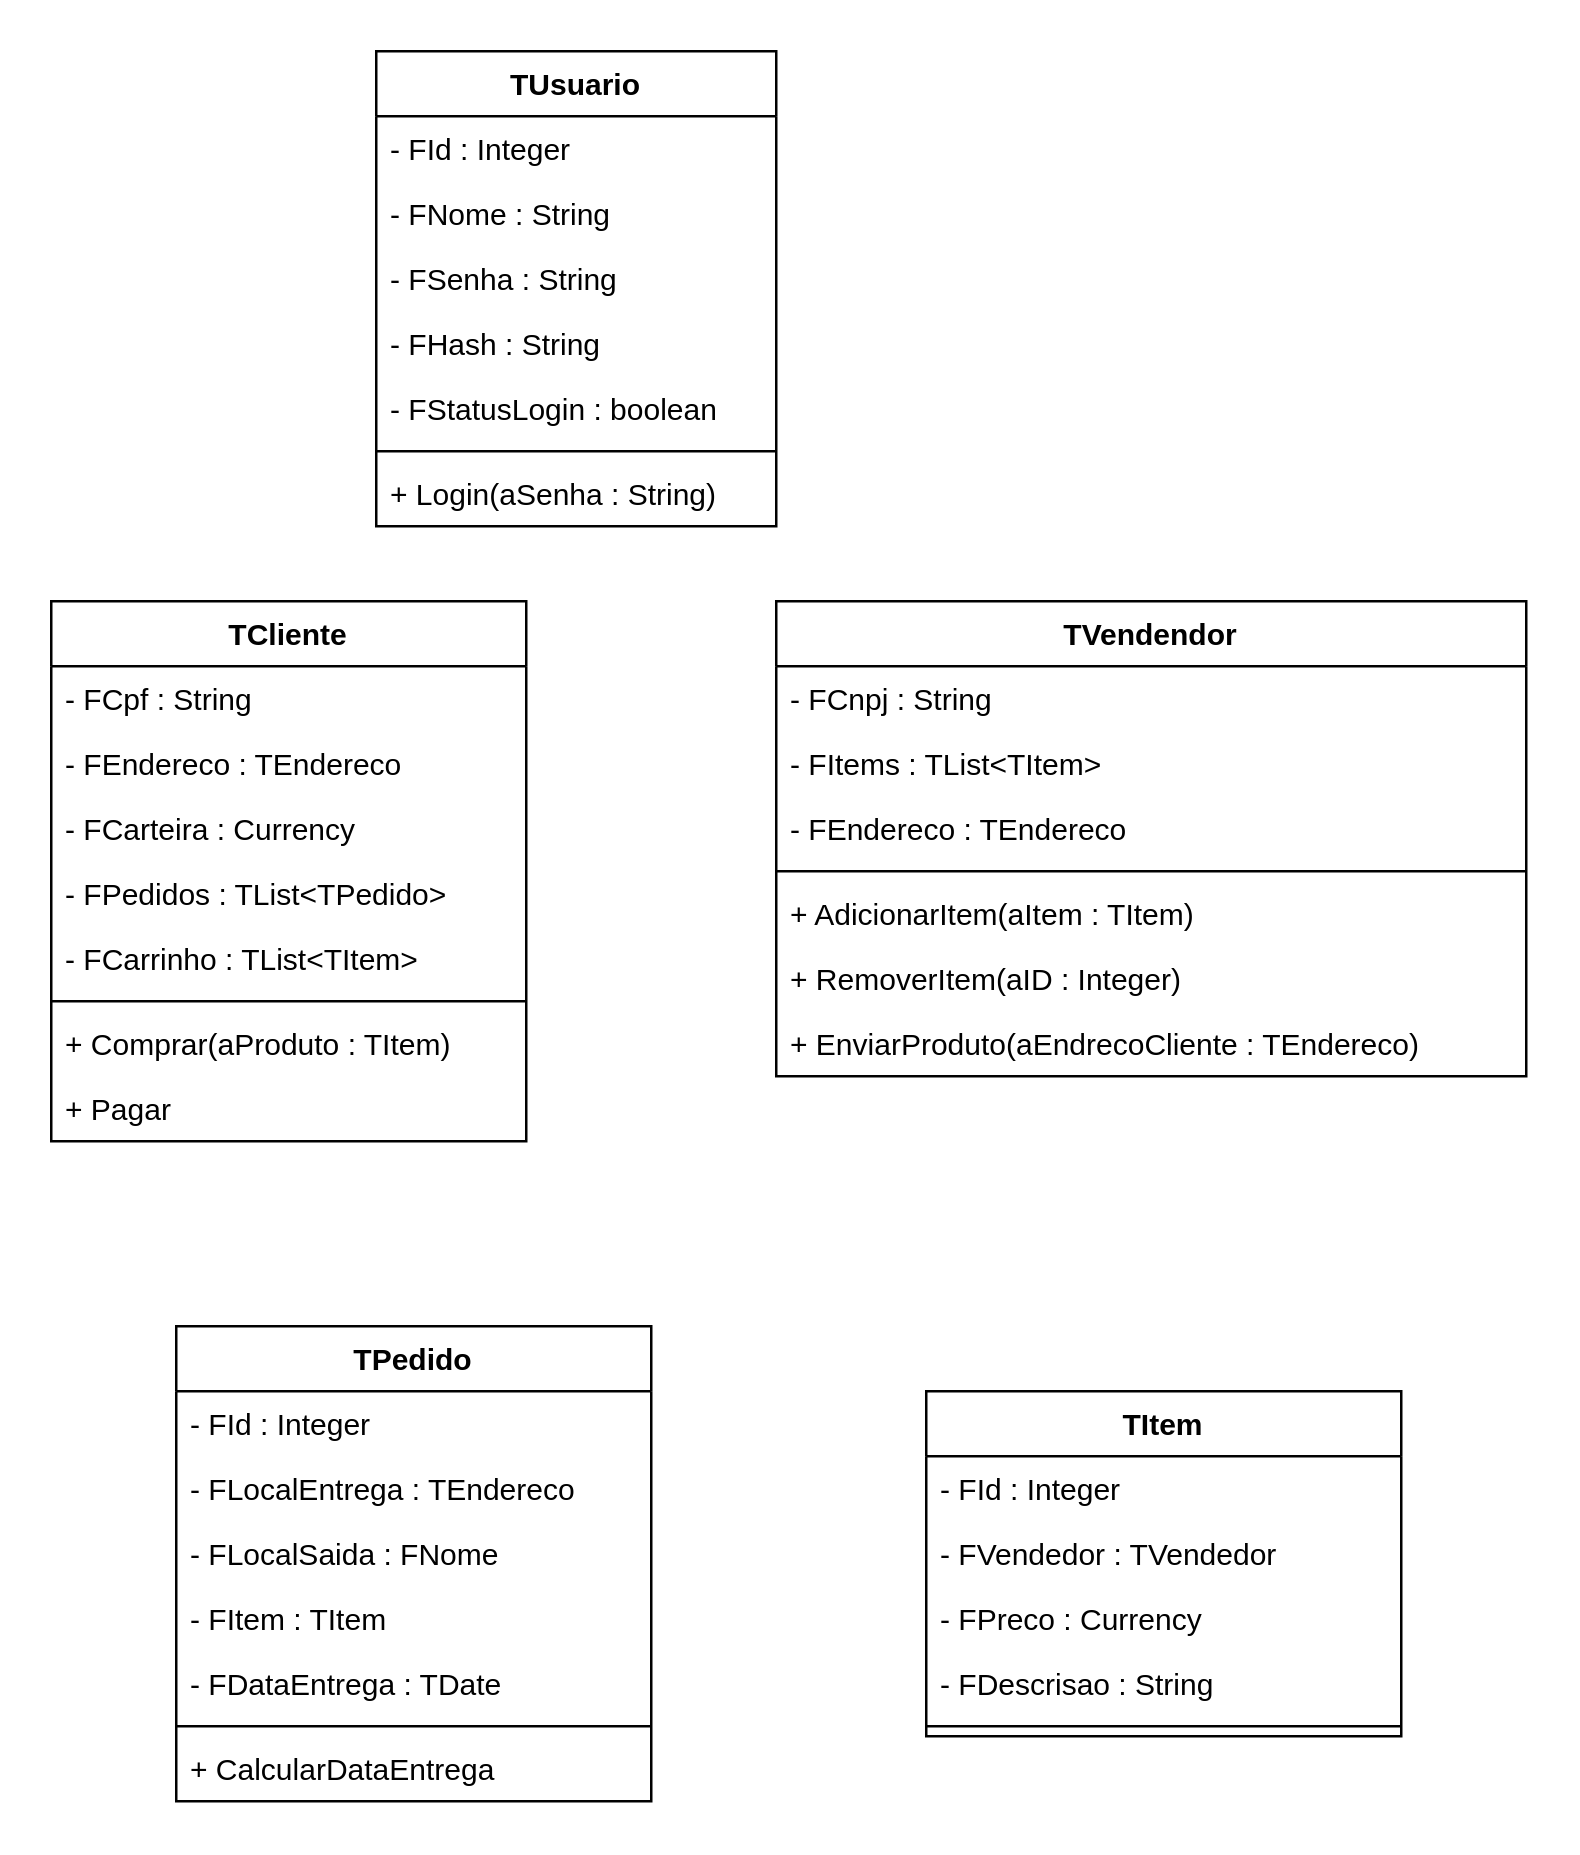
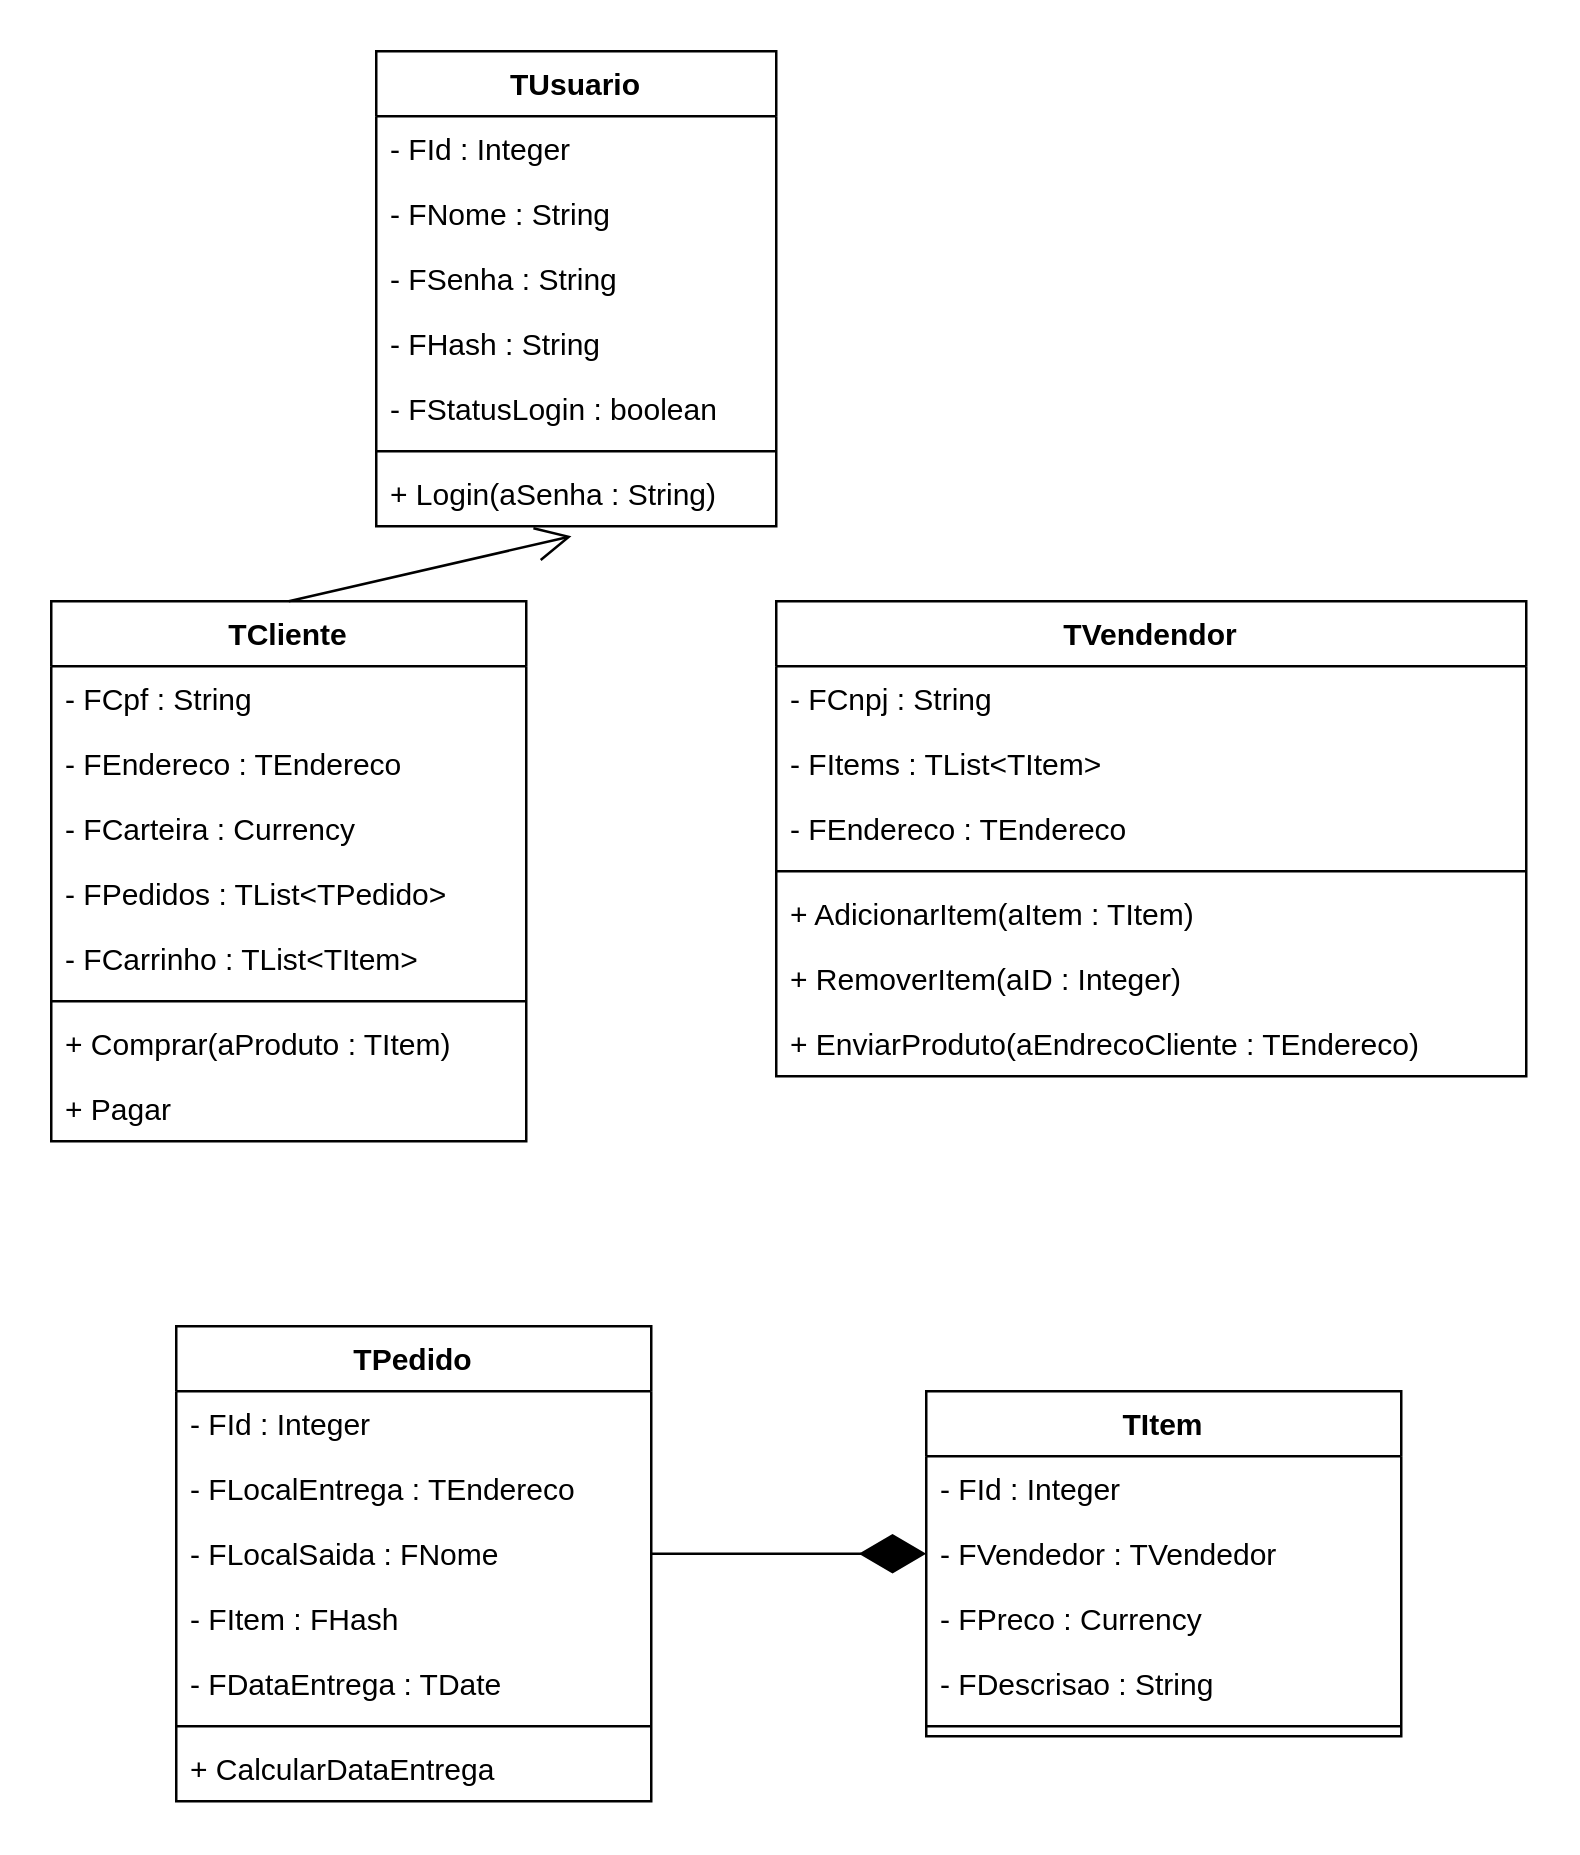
  <mxCell id="0" />
  <mxCell id="1" parent="0" />
  <mxCell id="2" value="TUsuario" style="swimlane;fontStyle=1;align=center;verticalAlign=top;childLayout=stackLayout;horizontal=1;startSize=26;horizontalStack=0;resizeParent=1;resizeParentMax=0;resizeLast=0;collapsible=1;marginBottom=0;" vertex="1" parent="1"><mxGeometry x="150" y="20" width="160" height="190" as="geometry" /></mxCell>
  <mxCell id="3" value="- FId : Integer" style="text;strokeColor=none;fillColor=none;align=left;verticalAlign=top;spacingLeft=4;spacingRight=4;overflow=hidden;rotatable=0;points=[[0,0.5],[1,0.5]];portConstraint=eastwest;" vertex="1" parent="2"><mxGeometry y="26" width="160" height="26" as="geometry" /></mxCell>
  <mxCell id="4" value="- FNome : String" style="text;strokeColor=none;fillColor=none;align=left;verticalAlign=top;spacingLeft=4;spacingRight=4;overflow=hidden;rotatable=0;points=[[0,0.5],[1,0.5]];portConstraint=eastwest;" vertex="1" parent="2"><mxGeometry y="52" width="160" height="26" as="geometry" /></mxCell>
  <mxCell id="5" value="- FSenha : String" style="text;strokeColor=none;fillColor=none;align=left;verticalAlign=top;spacingLeft=4;spacingRight=4;overflow=hidden;rotatable=0;points=[[0,0.5],[1,0.5]];portConstraint=eastwest;" vertex="1" parent="2"><mxGeometry y="78" width="160" height="26" as="geometry" /></mxCell>
  <mxCell id="6" value="- FHash : String" style="text;strokeColor=none;fillColor=none;align=left;verticalAlign=top;spacingLeft=4;spacingRight=4;overflow=hidden;rotatable=0;points=[[0,0.5],[1,0.5]];portConstraint=eastwest;" vertex="1" parent="2"><mxGeometry y="104" width="160" height="26" as="geometry" /></mxCell>
  <mxCell id="7" value="- FStatusLogin : boolean" style="text;strokeColor=none;fillColor=none;align=left;verticalAlign=top;spacingLeft=4;spacingRight=4;overflow=hidden;rotatable=0;points=[[0,0.5],[1,0.5]];portConstraint=eastwest;" vertex="1" parent="2"><mxGeometry y="130" width="160" height="26" as="geometry" /></mxCell>
  <mxCell id="8" value="" style="line;strokeWidth=1;fillColor=none;align=left;verticalAlign=middle;spacingTop=-1;spacingLeft=3;spacingRight=3;rotatable=0;labelPosition=right;points=[];portConstraint=eastwest;strokeColor=inherit;" vertex="1" parent="2"><mxGeometry y="156" width="160" height="8" as="geometry" /></mxCell>
  <mxCell id="9" value="+ Login(aSenha : String)" style="text;strokeColor=none;fillColor=none;align=left;verticalAlign=top;spacingLeft=4;spacingRight=4;overflow=hidden;rotatable=0;points=[[0,0.5],[1,0.5]];portConstraint=eastwest;" vertex="1" parent="2"><mxGeometry y="164" width="160" height="26" as="geometry" /></mxCell>
  <mxCell id="10" value="TCliente" style="swimlane;fontStyle=1;align=center;verticalAlign=top;childLayout=stackLayout;horizontal=1;startSize=26;horizontalStack=0;resizeParent=1;resizeParentMax=0;resizeLast=0;collapsible=1;marginBottom=0;" vertex="1" parent="1"><mxGeometry x="20" y="240" width="190" height="216" as="geometry" /></mxCell>
  <mxCell id="11" value="- FCpf : String" style="text;strokeColor=none;fillColor=none;align=left;verticalAlign=top;spacingLeft=4;spacingRight=4;overflow=hidden;rotatable=0;points=[[0,0.5],[1,0.5]];portConstraint=eastwest;" vertex="1" parent="10"><mxGeometry y="26" width="190" height="26" as="geometry" /></mxCell>
  <mxCell id="12" value="- FEndereco : TEndereco" style="text;strokeColor=none;fillColor=none;align=left;verticalAlign=top;spacingLeft=4;spacingRight=4;overflow=hidden;rotatable=0;points=[[0,0.5],[1,0.5]];portConstraint=eastwest;" vertex="1" parent="10"><mxGeometry y="52" width="190" height="26" as="geometry" /></mxCell>
  <mxCell id="13" value="- FCarteira : Currency" style="text;strokeColor=none;fillColor=none;align=left;verticalAlign=top;spacingLeft=4;spacingRight=4;overflow=hidden;rotatable=0;points=[[0,0.5],[1,0.5]];portConstraint=eastwest;" vertex="1" parent="10"><mxGeometry y="78" width="190" height="26" as="geometry" /></mxCell>
  <mxCell id="14" value="- FPedidos : TList&lt;TPedido&gt;" style="text;strokeColor=none;fillColor=none;align=left;verticalAlign=top;spacingLeft=4;spacingRight=4;overflow=hidden;rotatable=0;points=[[0,0.5],[1,0.5]];portConstraint=eastwest;" vertex="1" parent="10"><mxGeometry y="104" width="190" height="26" as="geometry" /></mxCell>
  <mxCell id="15" value="- FCarrinho : TList&lt;TItem&gt;" style="text;strokeColor=none;fillColor=none;align=left;verticalAlign=top;spacingLeft=4;spacingRight=4;overflow=hidden;rotatable=0;points=[[0,0.5],[1,0.5]];portConstraint=eastwest;" vertex="1" parent="10"><mxGeometry y="130" width="190" height="26" as="geometry" /></mxCell>
  <mxCell id="16" value="" style="line;strokeWidth=1;fillColor=none;align=left;verticalAlign=middle;spacingTop=-1;spacingLeft=3;spacingRight=3;rotatable=0;labelPosition=right;points=[];portConstraint=eastwest;strokeColor=inherit;" vertex="1" parent="10"><mxGeometry y="156" width="190" height="8" as="geometry" /></mxCell>
  <mxCell id="17" value="+ Comprar(aProduto : TItem)" style="text;strokeColor=none;fillColor=none;align=left;verticalAlign=top;spacingLeft=4;spacingRight=4;overflow=hidden;rotatable=0;points=[[0,0.5],[1,0.5]];portConstraint=eastwest;" vertex="1" parent="10"><mxGeometry y="164" width="190" height="26" as="geometry" /></mxCell>
  <mxCell id="18" value="+ Pagar" style="text;strokeColor=none;fillColor=none;align=left;verticalAlign=top;spacingLeft=4;spacingRight=4;overflow=hidden;rotatable=0;points=[[0,0.5],[1,0.5]];portConstraint=eastwest;" vertex="1" parent="10"><mxGeometry y="190" width="190" height="26" as="geometry" /></mxCell>
  <mxCell id="19" value="TVendendor" style="swimlane;fontStyle=1;align=center;verticalAlign=top;childLayout=stackLayout;horizontal=1;startSize=26;horizontalStack=0;resizeParent=1;resizeParentMax=0;resizeLast=0;collapsible=1;marginBottom=0;" vertex="1" parent="1"><mxGeometry x="310" y="240" width="300" height="190" as="geometry" /></mxCell>
  <mxCell id="20" value="- FCnpj : String" style="text;strokeColor=none;fillColor=none;align=left;verticalAlign=top;spacingLeft=4;spacingRight=4;overflow=hidden;rotatable=0;points=[[0,0.5],[1,0.5]];portConstraint=eastwest;" vertex="1" parent="19"><mxGeometry y="26" width="300" height="26" as="geometry" /></mxCell>
  <mxCell id="21" value="- FItems : TList&lt;TItem&gt;" style="text;strokeColor=none;fillColor=none;align=left;verticalAlign=top;spacingLeft=4;spacingRight=4;overflow=hidden;rotatable=0;points=[[0,0.5],[1,0.5]];portConstraint=eastwest;" vertex="1" parent="19"><mxGeometry y="52" width="300" height="26" as="geometry" /></mxCell>
  <mxCell id="22" value="- FEndereco : TEndereco" style="text;strokeColor=none;fillColor=none;align=left;verticalAlign=top;spacingLeft=4;spacingRight=4;overflow=hidden;rotatable=0;points=[[0,0.5],[1,0.5]];portConstraint=eastwest;" vertex="1" parent="19"><mxGeometry y="78" width="300" height="26" as="geometry" /></mxCell>
  <mxCell id="23" value="" style="line;strokeWidth=1;fillColor=none;align=left;verticalAlign=middle;spacingTop=-1;spacingLeft=3;spacingRight=3;rotatable=0;labelPosition=right;points=[];portConstraint=eastwest;strokeColor=inherit;" vertex="1" parent="19"><mxGeometry y="104" width="300" height="8" as="geometry" /></mxCell>
  <mxCell id="24" value="+ AdicionarItem(aItem : TItem)" style="text;strokeColor=none;fillColor=none;align=left;verticalAlign=top;spacingLeft=4;spacingRight=4;overflow=hidden;rotatable=0;points=[[0,0.5],[1,0.5]];portConstraint=eastwest;" vertex="1" parent="19"><mxGeometry y="112" width="300" height="26" as="geometry" /></mxCell>
  <mxCell id="25" value="+ RemoverItem(aID : Integer)" style="text;strokeColor=none;fillColor=none;align=left;verticalAlign=top;spacingLeft=4;spacingRight=4;overflow=hidden;rotatable=0;points=[[0,0.5],[1,0.5]];portConstraint=eastwest;" vertex="1" parent="19"><mxGeometry y="138" width="300" height="26" as="geometry" /></mxCell>
  <mxCell id="26" value="+ EnviarProduto(aEndrecoCliente : TEndereco)" style="text;strokeColor=none;fillColor=none;align=left;verticalAlign=top;spacingLeft=4;spacingRight=4;overflow=hidden;rotatable=0;points=[[0,0.5],[1,0.5]];portConstraint=eastwest;" vertex="1" parent="19"><mxGeometry y="164" width="300" height="26" as="geometry" /></mxCell>
+ <mxCell id="27" value="" style="endArrow=open;endFill=1;endSize=12;html=1;rounded=0;exitX=0.5;exitY=0;exitDx=0;exitDy=0;entryX=0.488;entryY=1.154;entryDx=0;entryDy=0;entryPerimeter=0;" edge="1" parent="1" source="10" target="9"><mxGeometry width="160" relative="1" as="geometry"><mxPoint x="130" y="490" as="sourcePoint" /><mxPoint x="290" y="490" as="targetPoint" /></mxGeometry></mxCell>
  <mxCell id="28" value="TItem" style="swimlane;fontStyle=1;align=center;verticalAlign=top;childLayout=stackLayout;horizontal=1;startSize=26;horizontalStack=0;resizeParent=1;resizeParentMax=0;resizeLast=0;collapsible=1;marginBottom=0;" vertex="1" parent="1"><mxGeometry x="370" y="556" width="190" height="138" as="geometry" /></mxCell>
  <mxCell id="29" value="- FId : Integer" style="text;strokeColor=none;fillColor=none;align=left;verticalAlign=top;spacingLeft=4;spacingRight=4;overflow=hidden;rotatable=0;points=[[0,0.5],[1,0.5]];portConstraint=eastwest;" vertex="1" parent="28"><mxGeometry y="26" width="190" height="26" as="geometry" /></mxCell>
  <mxCell id="30" value="- FVendedor : TVendedor" style="text;strokeColor=none;fillColor=none;align=left;verticalAlign=top;spacingLeft=4;spacingRight=4;overflow=hidden;rotatable=0;points=[[0,0.5],[1,0.5]];portConstraint=eastwest;" vertex="1" parent="28"><mxGeometry y="52" width="190" height="26" as="geometry" /></mxCell>
  <mxCell id="31" value="- FPreco : Currency" style="text;strokeColor=none;fillColor=none;align=left;verticalAlign=top;spacingLeft=4;spacingRight=4;overflow=hidden;rotatable=0;points=[[0,0.5],[1,0.5]];portConstraint=eastwest;" vertex="1" parent="28"><mxGeometry y="78" width="190" height="26" as="geometry" /></mxCell>
  <mxCell id="32" value="- FDescrisao : String" style="text;strokeColor=none;fillColor=none;align=left;verticalAlign=top;spacingLeft=4;spacingRight=4;overflow=hidden;rotatable=0;points=[[0,0.5],[1,0.5]];portConstraint=eastwest;" vertex="1" parent="28"><mxGeometry y="104" width="190" height="26" as="geometry" /></mxCell>
  <mxCell id="33" value="" style="line;strokeWidth=1;fillColor=none;align=left;verticalAlign=middle;spacingTop=-1;spacingLeft=3;spacingRight=3;rotatable=0;labelPosition=right;points=[];portConstraint=eastwest;strokeColor=inherit;" vertex="1" parent="28"><mxGeometry y="130" width="190" height="8" as="geometry" /></mxCell>
  <mxCell id="34" value="TPedido" style="swimlane;fontStyle=1;align=center;verticalAlign=top;childLayout=stackLayout;horizontal=1;startSize=26;horizontalStack=0;resizeParent=1;resizeParentMax=0;resizeLast=0;collapsible=1;marginBottom=0;" vertex="1" parent="1"><mxGeometry x="70" y="530" width="190" height="190" as="geometry" /></mxCell>
  <mxCell id="35" value="- FId : Integer" style="text;strokeColor=none;fillColor=none;align=left;verticalAlign=top;spacingLeft=4;spacingRight=4;overflow=hidden;rotatable=0;points=[[0,0.5],[1,0.5]];portConstraint=eastwest;" vertex="1" parent="34"><mxGeometry y="26" width="190" height="26" as="geometry" /></mxCell>
  <mxCell id="36" value="- FLocalEntrega : TEndereco" style="text;strokeColor=none;fillColor=none;align=left;verticalAlign=top;spacingLeft=4;spacingRight=4;overflow=hidden;rotatable=0;points=[[0,0.5],[1,0.5]];portConstraint=eastwest;" vertex="1" parent="34"><mxGeometry y="52" width="190" height="26" as="geometry" /></mxCell>
  <mxCell id="37" value="- FLocalSaida : FNome" style="text;strokeColor=none;fillColor=none;align=left;verticalAlign=top;spacingLeft=4;spacingRight=4;overflow=hidden;rotatable=0;points=[[0,0.5],[1,0.5]];portConstraint=eastwest;" vertex="1" parent="34"><mxGeometry y="78" width="190" height="26" as="geometry" /></mxCell>
- <mxCell id="38" value="- FItem : TItem" style="text;strokeColor=none;fillColor=none;align=left;verticalAlign=top;spacingLeft=4;spacingRight=4;overflow=hidden;rotatable=0;points=[[0,0.5],[1,0.5]];portConstraint=eastwest;" vertex="1" parent="34"><mxGeometry y="104" width="190" height="26" as="geometry" /></mxCell>
+ <mxCell id="38" value="- FItem : FHash" style="text;strokeColor=none;fillColor=none;align=left;verticalAlign=top;spacingLeft=4;spacingRight=4;overflow=hidden;rotatable=0;points=[[0,0.5],[1,0.5]];portConstraint=eastwest;" vertex="1" parent="34"><mxGeometry y="104" width="190" height="26" as="geometry" /></mxCell>
  <mxCell id="39" value="- FDataEntrega : TDate" style="text;strokeColor=none;fillColor=none;align=left;verticalAlign=top;spacingLeft=4;spacingRight=4;overflow=hidden;rotatable=0;points=[[0,0.5],[1,0.5]];portConstraint=eastwest;" vertex="1" parent="34"><mxGeometry y="130" width="190" height="26" as="geometry" /></mxCell>
  <mxCell id="40" value="" style="line;strokeWidth=1;fillColor=none;align=left;verticalAlign=middle;spacingTop=-1;spacingLeft=3;spacingRight=3;rotatable=0;labelPosition=right;points=[];portConstraint=eastwest;strokeColor=inherit;" vertex="1" parent="34"><mxGeometry y="156" width="190" height="8" as="geometry" /></mxCell>
  <mxCell id="41" value="+ CalcularDataEntrega" style="text;strokeColor=none;fillColor=none;align=left;verticalAlign=top;spacingLeft=4;spacingRight=4;overflow=hidden;rotatable=0;points=[[0,0.5],[1,0.5]];portConstraint=eastwest;" vertex="1" parent="34"><mxGeometry y="164" width="190" height="26" as="geometry" /></mxCell>
+ <mxCell id="42" value="" style="endArrow=diamondThin;endFill=1;endSize=24;html=1;rounded=0;exitX=1;exitY=0.5;exitDx=0;exitDy=0;entryX=0;entryY=0.5;entryDx=0;entryDy=0;" edge="1" parent="1" source="37" target="30"><mxGeometry width="160" relative="1" as="geometry"><mxPoint x="310" y="766.99" as="sourcePoint" /><mxPoint x="320" y="510" as="targetPoint" /></mxGeometry></mxCell>
